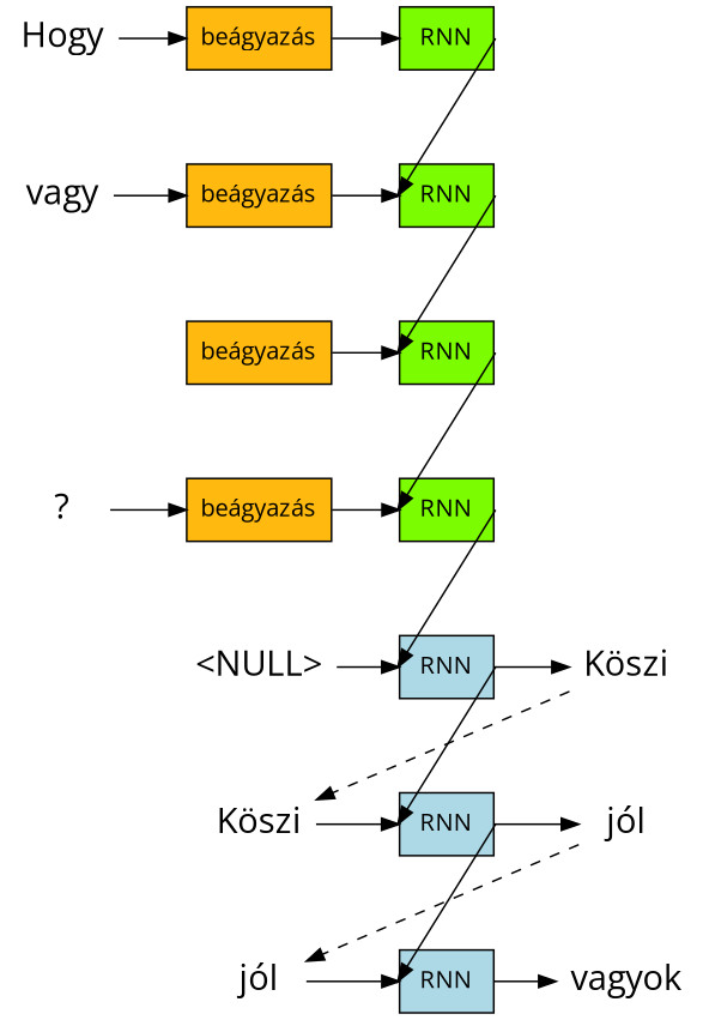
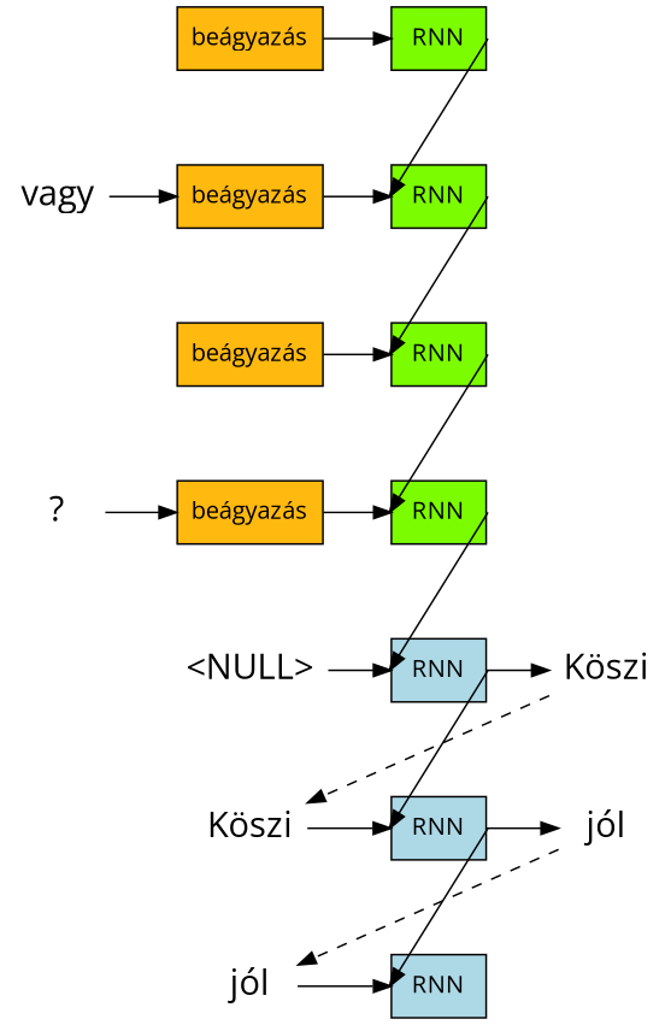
  digraph {
    fontname="Open Sans"
    rankdir=LR
    splines=false
    node [fontname="Open Sans" shape=rectangle style=filled]
    edge [fontname="Open Sans"]
    n1 [fillcolor=darkgoldenrod1 label="beágyazás"]
    n2 [fillcolor=darkgoldenrod1 label="beágyazás"]
    n3 [fillcolor=darkgoldenrod1 label="beágyazás"]
    n4 [fillcolor=darkgoldenrod1 label="beágyazás"]
    n5 [fontsize=20 label="<NULL>" shape=plaintext style=""]
    n6 [fontsize=20 label="Köszi" shape=plaintext style=""]
    n7 [fontsize=20 label="jól" shape=plaintext style=""]
    n8 [fillcolor=lawngreen label=RNN]
    n9 [fillcolor=lawngreen label=RNN]
    n10 [fillcolor=lawngreen label=RNN]
    n11 [fillcolor=lawngreen label=RNN]
    n12 [fillcolor=lightblue label=RNN]
    n13 [fillcolor=lightblue label=RNN]
    n14 [fillcolor=lightblue label=RNN]
    n15 [fontsize=20 label="Köszi" shape=plaintext style=""]
    n16 [fontsize=20 label="jól" shape=plaintext style=""]
-   n17 [fontsize=20 label=vagyok shape=plaintext style=""]
-   n18 [fontsize=20 label=Hogy shape=plaintext style=""]
    n19 [fontsize=20 label=vagy shape=plaintext style=""]
    n20 [fontsize=20 label="?" shape=plaintext style=""]
    subgraph sub_1 {
      rank=same
      n1
      n2
      n3
      n4
      n5
      n6
      n7
    }
    subgraph sub_2 {
      rank=same
      n8
      n9
      n10
      n11
      n12
      n13
      n14
    }
    n1 -> n8
    n2 -> n9
    n3 -> n10
    n4 -> n11
    n5 -> n12
    n6 -> n13
    n7 -> n14
    n8 -> n9 [headport=w minlen=3 tailport=e]
    n9 -> n10 [headport=w minlen=3 tailport=e]
    n10 -> n11 [headport=w minlen=3 tailport=e]
    n11 -> n12 [headport=w minlen=3 tailport=e]
    n12 -> n13 [headport=w minlen=3 tailport=e]
    n12 -> n15
    n13 -> n14 [headport=w minlen=3 tailport=e]
    n13 -> n16
-   n14 -> n17
    n15 -> n6 [constraint=false style=dashed]
    n16 -> n7 [constraint=false style=dashed]
-   n18 -> n1
    n19 -> n2
    n20 -> n4
  }
